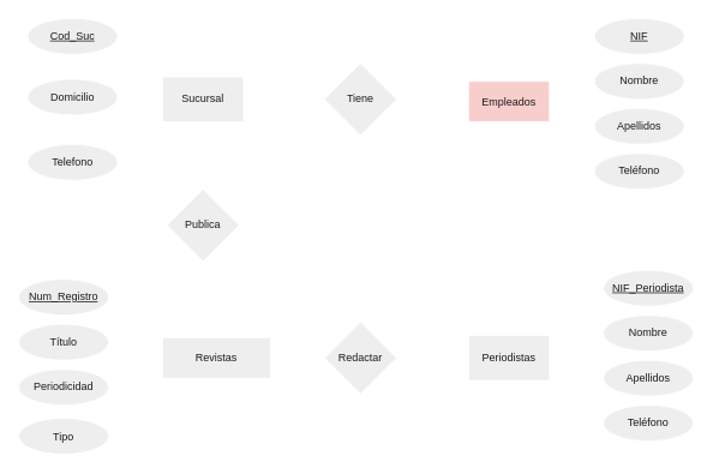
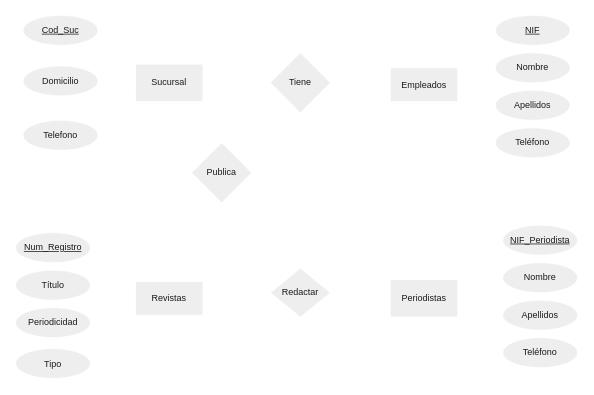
  <mxCell id="0" />
  <mxCell id="1" parent="0" />
  <mxCell id="2" value="Sucursal" style="rounded=0;whiteSpace=wrap;html=1;strokeColor=#FFFFFF;fontColor=#1A1A1A;fillColor=#EEEEEE;" vertex="1" parent="1"><mxGeometry x="180" y="85" width="90" height="50" as="geometry" /></mxCell>
  <mxCell id="3" value="Domicilio" style="ellipse;whiteSpace=wrap;html=1;strokeColor=#FFFFFF;fontColor=#1A1A1A;fillColor=#EEEEEE;" vertex="1" parent="1"><mxGeometry x="30" y="87.5" width="100" height="40" as="geometry" /></mxCell>
  <mxCell id="4" value="&lt;u&gt;Cod_Suc&lt;/u&gt;" style="ellipse;whiteSpace=wrap;html=1;strokeColor=#FFFFFF;fontColor=#1A1A1A;fillColor=#EEEEEE;" vertex="1" parent="1"><mxGeometry x="30" y="20" width="100" height="40" as="geometry" /></mxCell>
  <mxCell id="5" value="" style="endArrow=none;html=1;rounded=0;strokeColor=#FFFFFF;fontColor=#FFFFFF;entryX=0;entryY=0.25;entryDx=0;entryDy=0;" edge="1" parent="1" target="2"><mxGeometry width="50" height="50" relative="1" as="geometry"><mxPoint x="130" y="40" as="sourcePoint" /><mxPoint x="180" y="-10" as="targetPoint" /></mxGeometry></mxCell>
  <mxCell id="6" value="" style="endArrow=none;html=1;rounded=0;strokeColor=#FFFFFF;fontColor=#FFFFFF;entryX=0;entryY=0.5;entryDx=0;entryDy=0;" edge="1" parent="1" target="2"><mxGeometry width="50" height="50" relative="1" as="geometry"><mxPoint x="130" y="110" as="sourcePoint" /><mxPoint x="180" y="60" as="targetPoint" /></mxGeometry></mxCell>
  <mxCell id="7" value="" style="endArrow=none;html=1;rounded=0;strokeColor=#FFFFFF;fontColor=#FFFFFF;entryX=0;entryY=0.5;entryDx=0;entryDy=0;" edge="1" parent="1" target="2"><mxGeometry width="50" height="50" relative="1" as="geometry"><mxPoint x="130" y="180" as="sourcePoint" /><mxPoint x="180" y="130" as="targetPoint" /></mxGeometry></mxCell>
  <mxCell id="8" value="Telefono" style="ellipse;whiteSpace=wrap;html=1;strokeColor=#FFFFFF;fontColor=#1A1A1A;fillColor=#EEEEEE;" vertex="1" parent="1"><mxGeometry x="30" y="160" width="100" height="40" as="geometry" /></mxCell>
- <mxCell id="9" value="Empleados" style="rounded=0;whiteSpace=wrap;html=1;strokeColor=#FFFFFF;fontColor=#1A1A1A;fillColor=#f8cecc;" vertex="1" parent="1"><mxGeometry x="520" y="90" width="90" height="45" as="geometry" /></mxCell>
+ <mxCell id="9" value="Empleados" style="rounded=0;whiteSpace=wrap;html=1;strokeColor=#FFFFFF;fontColor=#1A1A1A;fillColor=#EEEEEE;" vertex="1" parent="1"><mxGeometry x="520" y="90" width="90" height="45" as="geometry" /></mxCell>
  <mxCell id="10" value="&lt;u&gt;NIF&lt;/u&gt;" style="ellipse;whiteSpace=wrap;html=1;strokeColor=#FFFFFF;fontColor=#1A1A1A;fillColor=#EEEEEE;" vertex="1" parent="1"><mxGeometry x="660" y="20" width="100" height="40" as="geometry" /></mxCell>
  <mxCell id="11" value="Nombre" style="ellipse;whiteSpace=wrap;html=1;strokeColor=#FFFFFF;fontColor=#1A1A1A;fillColor=#EEEEEE;" vertex="1" parent="1"><mxGeometry x="660" y="70" width="100" height="40" as="geometry" /></mxCell>
  <mxCell id="12" value="Apellidos" style="ellipse;whiteSpace=wrap;html=1;strokeColor=#FFFFFF;fontColor=#1A1A1A;fillColor=#EEEEEE;" vertex="1" parent="1"><mxGeometry x="660" y="120" width="100" height="40" as="geometry" /></mxCell>
  <mxCell id="13" value="Teléfono" style="ellipse;whiteSpace=wrap;html=1;strokeColor=#FFFFFF;fontColor=#1A1A1A;fillColor=#EEEEEE;" vertex="1" parent="1"><mxGeometry x="660" y="170" width="100" height="40" as="geometry" /></mxCell>
- <mxCell id="14" value="Revistas" style="rounded=0;whiteSpace=wrap;html=1;strokeColor=#FFFFFF;fontColor=#1A1A1A;fillColor=#EEEEEE;" vertex="1" parent="1"><mxGeometry x="180" y="375" width="120" height="45" as="geometry" /></mxCell>
+ <mxCell id="14" value="Revistas" style="rounded=0;whiteSpace=wrap;html=1;strokeColor=#FFFFFF;fontColor=#1A1A1A;fillColor=#EEEEEE;" vertex="1" parent="1"><mxGeometry x="180" y="375" width="90" height="45" as="geometry" /></mxCell>
  <mxCell id="15" value="Título" style="ellipse;whiteSpace=wrap;html=1;strokeColor=#FFFFFF;fontColor=#1A1A1A;fillColor=#EEEEEE;" vertex="1" parent="1"><mxGeometry x="20" y="360" width="100" height="40" as="geometry" /></mxCell>
  <mxCell id="16" value="&lt;u&gt;Num_Registro&lt;/u&gt;" style="ellipse;whiteSpace=wrap;html=1;strokeColor=#FFFFFF;fontColor=#1A1A1A;fillColor=#EEEEEE;" vertex="1" parent="1"><mxGeometry x="20" y="310" width="100" height="40" as="geometry" /></mxCell>
  <mxCell id="17" value="Periodicidad" style="ellipse;whiteSpace=wrap;html=1;strokeColor=#FFFFFF;fontColor=#1A1A1A;fillColor=#EEEEEE;" vertex="1" parent="1"><mxGeometry x="20" y="410" width="100" height="40" as="geometry" /></mxCell>
  <mxCell id="18" value="Tipo" style="ellipse;whiteSpace=wrap;html=1;strokeColor=#FFFFFF;fontColor=#1A1A1A;fillColor=#EEEEEE;" vertex="1" parent="1"><mxGeometry x="20" y="464.5" width="100" height="40" as="geometry" /></mxCell>
  <mxCell id="19" value="" style="endArrow=none;html=1;rounded=0;strokeColor=#FFFFFF;fontColor=#FFFFFF;entryX=0;entryY=1;entryDx=0;entryDy=0;" edge="1" parent="1" target="14"><mxGeometry width="50" height="50" relative="1" as="geometry"><mxPoint x="120" y="480" as="sourcePoint" /><mxPoint x="170" y="410" as="targetPoint" /></mxGeometry></mxCell>
  <mxCell id="20" value="" style="endArrow=none;html=1;rounded=0;strokeColor=#FFFFFF;fontColor=#FFFFFF;entryX=0;entryY=0;entryDx=0;entryDy=0;" edge="1" parent="1" target="14"><mxGeometry width="50" height="50" relative="1" as="geometry"><mxPoint x="120" y="330" as="sourcePoint" /><mxPoint x="170" y="280" as="targetPoint" /></mxGeometry></mxCell>
  <mxCell id="21" value="" style="endArrow=none;html=1;rounded=0;strokeColor=#FFFFFF;fontColor=#FFFFFF;entryX=0;entryY=0.5;entryDx=0;entryDy=0;" edge="1" parent="1" target="14"><mxGeometry width="50" height="50" relative="1" as="geometry"><mxPoint x="120" y="380" as="sourcePoint" /><mxPoint x="170" y="390" as="targetPoint" /></mxGeometry></mxCell>
  <mxCell id="22" value="" style="endArrow=none;html=1;rounded=0;strokeColor=#FFFFFF;fontColor=#FFFFFF;entryX=0;entryY=0.75;entryDx=0;entryDy=0;" edge="1" parent="1" target="14"><mxGeometry width="50" height="50" relative="1" as="geometry"><mxPoint x="120" y="430" as="sourcePoint" /><mxPoint x="180" y="450" as="targetPoint" /></mxGeometry></mxCell>
  <mxCell id="23" value="" style="endArrow=none;html=1;rounded=0;strokeColor=#FFFFFF;fontColor=#FFFFFF;" edge="1" parent="1"><mxGeometry width="50" height="50" relative="1" as="geometry"><mxPoint x="610" y="95" as="sourcePoint" /><mxPoint x="660" y="45" as="targetPoint" /></mxGeometry></mxCell>
  <mxCell id="24" value="" style="endArrow=none;html=1;rounded=0;strokeColor=#FFFFFF;fontColor=#FFFFFF;entryX=0;entryY=0.5;entryDx=0;entryDy=0;" edge="1" parent="1" target="11"><mxGeometry width="50" height="50" relative="1" as="geometry"><mxPoint x="610" y="115" as="sourcePoint" /><mxPoint x="660" y="65" as="targetPoint" /></mxGeometry></mxCell>
  <mxCell id="25" value="" style="endArrow=none;html=1;rounded=0;strokeColor=#FFFFFF;fontColor=#FFFFFF;entryX=0;entryY=0.5;entryDx=0;entryDy=0;" edge="1" parent="1" target="12"><mxGeometry width="50" height="50" relative="1" as="geometry"><mxPoint x="610" y="125" as="sourcePoint" /><mxPoint x="660" y="75" as="targetPoint" /></mxGeometry></mxCell>
  <mxCell id="26" value="" style="endArrow=none;html=1;rounded=0;strokeColor=#FFFFFF;fontColor=#FFFFFF;entryX=0;entryY=0.5;entryDx=0;entryDy=0;" edge="1" parent="1" target="13"><mxGeometry width="50" height="50" relative="1" as="geometry"><mxPoint x="610" y="130" as="sourcePoint" /><mxPoint x="660" y="90" as="targetPoint" /></mxGeometry></mxCell>
  <mxCell id="27" value="Periodistas" style="rounded=0;whiteSpace=wrap;html=1;strokeColor=#FFFFFF;fontColor=#1A1A1A;fillColor=#EEEEEE;" vertex="1" parent="1"><mxGeometry x="520" y="372.5" width="90" height="50" as="geometry" /></mxCell>
  <mxCell id="28" value="&lt;u&gt;NIF_Periodista&lt;/u&gt;" style="ellipse;whiteSpace=wrap;html=1;strokeColor=#FFFFFF;fontColor=#1A1A1A;fillColor=#EEEEEE;" vertex="1" parent="1"><mxGeometry x="670" y="300" width="100" height="40" as="geometry" /></mxCell>
  <mxCell id="29" value="Nombre" style="ellipse;whiteSpace=wrap;html=1;strokeColor=#FFFFFF;fontColor=#1A1A1A;fillColor=#EEEEEE;" vertex="1" parent="1"><mxGeometry x="670" y="350" width="100" height="40" as="geometry" /></mxCell>
  <mxCell id="30" value="Apellidos" style="ellipse;whiteSpace=wrap;html=1;strokeColor=#FFFFFF;fontColor=#1A1A1A;fillColor=#EEEEEE;" vertex="1" parent="1"><mxGeometry x="670" y="400" width="100" height="40" as="geometry" /></mxCell>
  <mxCell id="31" value="Teléfono" style="ellipse;whiteSpace=wrap;html=1;strokeColor=#FFFFFF;fontColor=#1A1A1A;fillColor=#EEEEEE;" vertex="1" parent="1"><mxGeometry x="670" y="450" width="100" height="40" as="geometry" /></mxCell>
  <mxCell id="32" value="" style="endArrow=none;html=1;rounded=0;strokeColor=#FFFFFF;fontColor=#FFFFFF;exitX=1;exitY=0;exitDx=0;exitDy=0;" edge="1" parent="1" source="27"><mxGeometry width="50" height="50" relative="1" as="geometry"><mxPoint x="620" y="365" as="sourcePoint" /><mxPoint x="670" y="320" as="targetPoint" /></mxGeometry></mxCell>
  <mxCell id="33" value="" style="endArrow=none;html=1;rounded=0;strokeColor=#FFFFFF;fontColor=#FFFFFF;entryX=0;entryY=0.5;entryDx=0;entryDy=0;" edge="1" parent="1" target="31"><mxGeometry width="50" height="50" relative="1" as="geometry"><mxPoint x="610" y="415" as="sourcePoint" /><mxPoint x="660" y="365" as="targetPoint" /></mxGeometry></mxCell>
  <mxCell id="34" value="" style="endArrow=none;html=1;rounded=0;strokeColor=#FFFFFF;fontColor=#FFFFFF;entryX=0;entryY=0.5;entryDx=0;entryDy=0;" edge="1" parent="1" target="29"><mxGeometry width="50" height="50" relative="1" as="geometry"><mxPoint x="610" y="385" as="sourcePoint" /><mxPoint x="660" y="335" as="targetPoint" /></mxGeometry></mxCell>
  <mxCell id="35" value="" style="endArrow=none;html=1;rounded=0;strokeColor=#FFFFFF;fontColor=#FFFFFF;entryX=0;entryY=0.5;entryDx=0;entryDy=0;" edge="1" parent="1" target="30"><mxGeometry width="50" height="50" relative="1" as="geometry"><mxPoint x="610" y="405" as="sourcePoint" /><mxPoint x="660" y="355" as="targetPoint" /></mxGeometry></mxCell>
  <mxCell id="36" value="Tiene" style="rhombus;whiteSpace=wrap;html=1;strokeColor=#FFFFFF;fontColor=#1A1A1A;fillColor=#EEEEEE;" vertex="1" parent="1"><mxGeometry x="360" y="70" width="80" height="80" as="geometry" /></mxCell>
- <mxCell id="37" value="Publica" style="rhombus;whiteSpace=wrap;html=1;strokeColor=#FFFFFF;fontColor=#1A1A1A;fillColor=#EEEEEE;" vertex="1" parent="1"><mxGeometry x="185" y="210" width="80" height="80" as="geometry" /></mxCell>
- <mxCell id="38" value="Redactar" style="rhombus;whiteSpace=wrap;html=1;strokeColor=#FFFFFF;fontColor=#1A1A1A;fillColor=#EEEEEE;" vertex="1" parent="1"><mxGeometry x="360" y="357.5" width="80" height="80" as="geometry" /></mxCell>
+ <mxCell id="37" value="Publica" style="rhombus;whiteSpace=wrap;html=1;strokeColor=#FFFFFF;fontColor=#1A1A1A;fillColor=#EEEEEE;" vertex="1" parent="1"><mxGeometry x="255" y="190" width="80" height="80" as="geometry" /></mxCell>
+ <mxCell id="38" value="Redactar" style="rhombus;whiteSpace=wrap;html=1;strokeColor=#FFFFFF;fontColor=#1A1A1A;fillColor=#EEEEEE;" vertex="1" parent="1"><mxGeometry x="360" y="357.5" width="80" height="65" as="geometry" /></mxCell>
  <mxCell id="39" value="" style="endArrow=none;html=1;rounded=0;strokeColor=#FFFFFF;fontColor=#FFFFFF;entryX=0;entryY=0.5;entryDx=0;entryDy=0;" edge="1" parent="1" target="36"><mxGeometry width="50" height="50" relative="1" as="geometry"><mxPoint x="270" y="110" as="sourcePoint" /><mxPoint x="320" y="60" as="targetPoint" /></mxGeometry></mxCell>
  <mxCell id="40" value="" style="endArrow=none;html=1;rounded=0;strokeColor=#FFFFFF;fontColor=#FFFFFF;" edge="1" parent="1"><mxGeometry width="50" height="50" relative="1" as="geometry"><mxPoint x="440" y="110" as="sourcePoint" /><mxPoint x="520" y="110" as="targetPoint" /></mxGeometry></mxCell>
  <mxCell id="41" value="" style="endArrow=diamond;html=1;rounded=0;strokeColor=#FFFFFF;fontColor=#FFFFFF;exitX=1;exitY=0.5;exitDx=0;exitDy=0;entryX=0;entryY=0.5;entryDx=0;entryDy=0;" edge="1" parent="1" source="14" target="38"><mxGeometry width="50" height="50" relative="1" as="geometry"><mxPoint x="270" y="395" as="sourcePoint" /><mxPoint x="360" y="395" as="targetPoint" /></mxGeometry></mxCell>
  <mxCell id="42" value="" style="endArrow=none;html=1;rounded=0;strokeColor=#FFFFFF;fontColor=#FFFFFF;entryX=0.5;entryY=1;entryDx=0;entryDy=0;exitX=0.5;exitY=0;exitDx=0;exitDy=0;" edge="1" parent="1" source="14" target="37"><mxGeometry width="50" height="50" relative="1" as="geometry"><mxPoint x="220" y="375" as="sourcePoint" /><mxPoint x="270" y="325" as="targetPoint" /></mxGeometry></mxCell>
  <mxCell id="43" value="" style="endArrow=none;html=1;rounded=0;strokeColor=#FFFFFF;fontColor=#FFFFFF;entryX=0.5;entryY=1;entryDx=0;entryDy=0;exitX=0.5;exitY=0;exitDx=0;exitDy=0;dashed=1;" edge="1" parent="1" source="37" target="2"><mxGeometry width="50" height="50" relative="1" as="geometry"><mxPoint x="220" y="210" as="sourcePoint" /><mxPoint x="270" y="160" as="targetPoint" /></mxGeometry></mxCell>
  <mxCell id="44" value="" style="endArrow=none;html=1;rounded=0;strokeColor=#FFFFFF;fontColor=#FFFFFF;entryX=0;entryY=0.5;entryDx=0;entryDy=0;" edge="1" parent="1" source="38" target="27"><mxGeometry width="50" height="50" relative="1" as="geometry"><mxPoint x="440" y="395" as="sourcePoint" /><mxPoint x="490" y="345" as="targetPoint" /></mxGeometry></mxCell>
  <mxCell id="45" value="&lt;font color=&quot;#ffffff&quot;&gt;1/M&lt;/font&gt;" style="text;strokeColor=none;fillColor=none;spacingLeft=4;spacingRight=4;overflow=hidden;rotatable=0;points=[[0,0.5],[1,0.5]];portConstraint=eastwest;fontSize=12;whiteSpace=wrap;html=1;fontColor=#1A1A1A;" vertex="1" parent="1"><mxGeometry x="380" y="20" width="40" height="30" as="geometry" /></mxCell>
